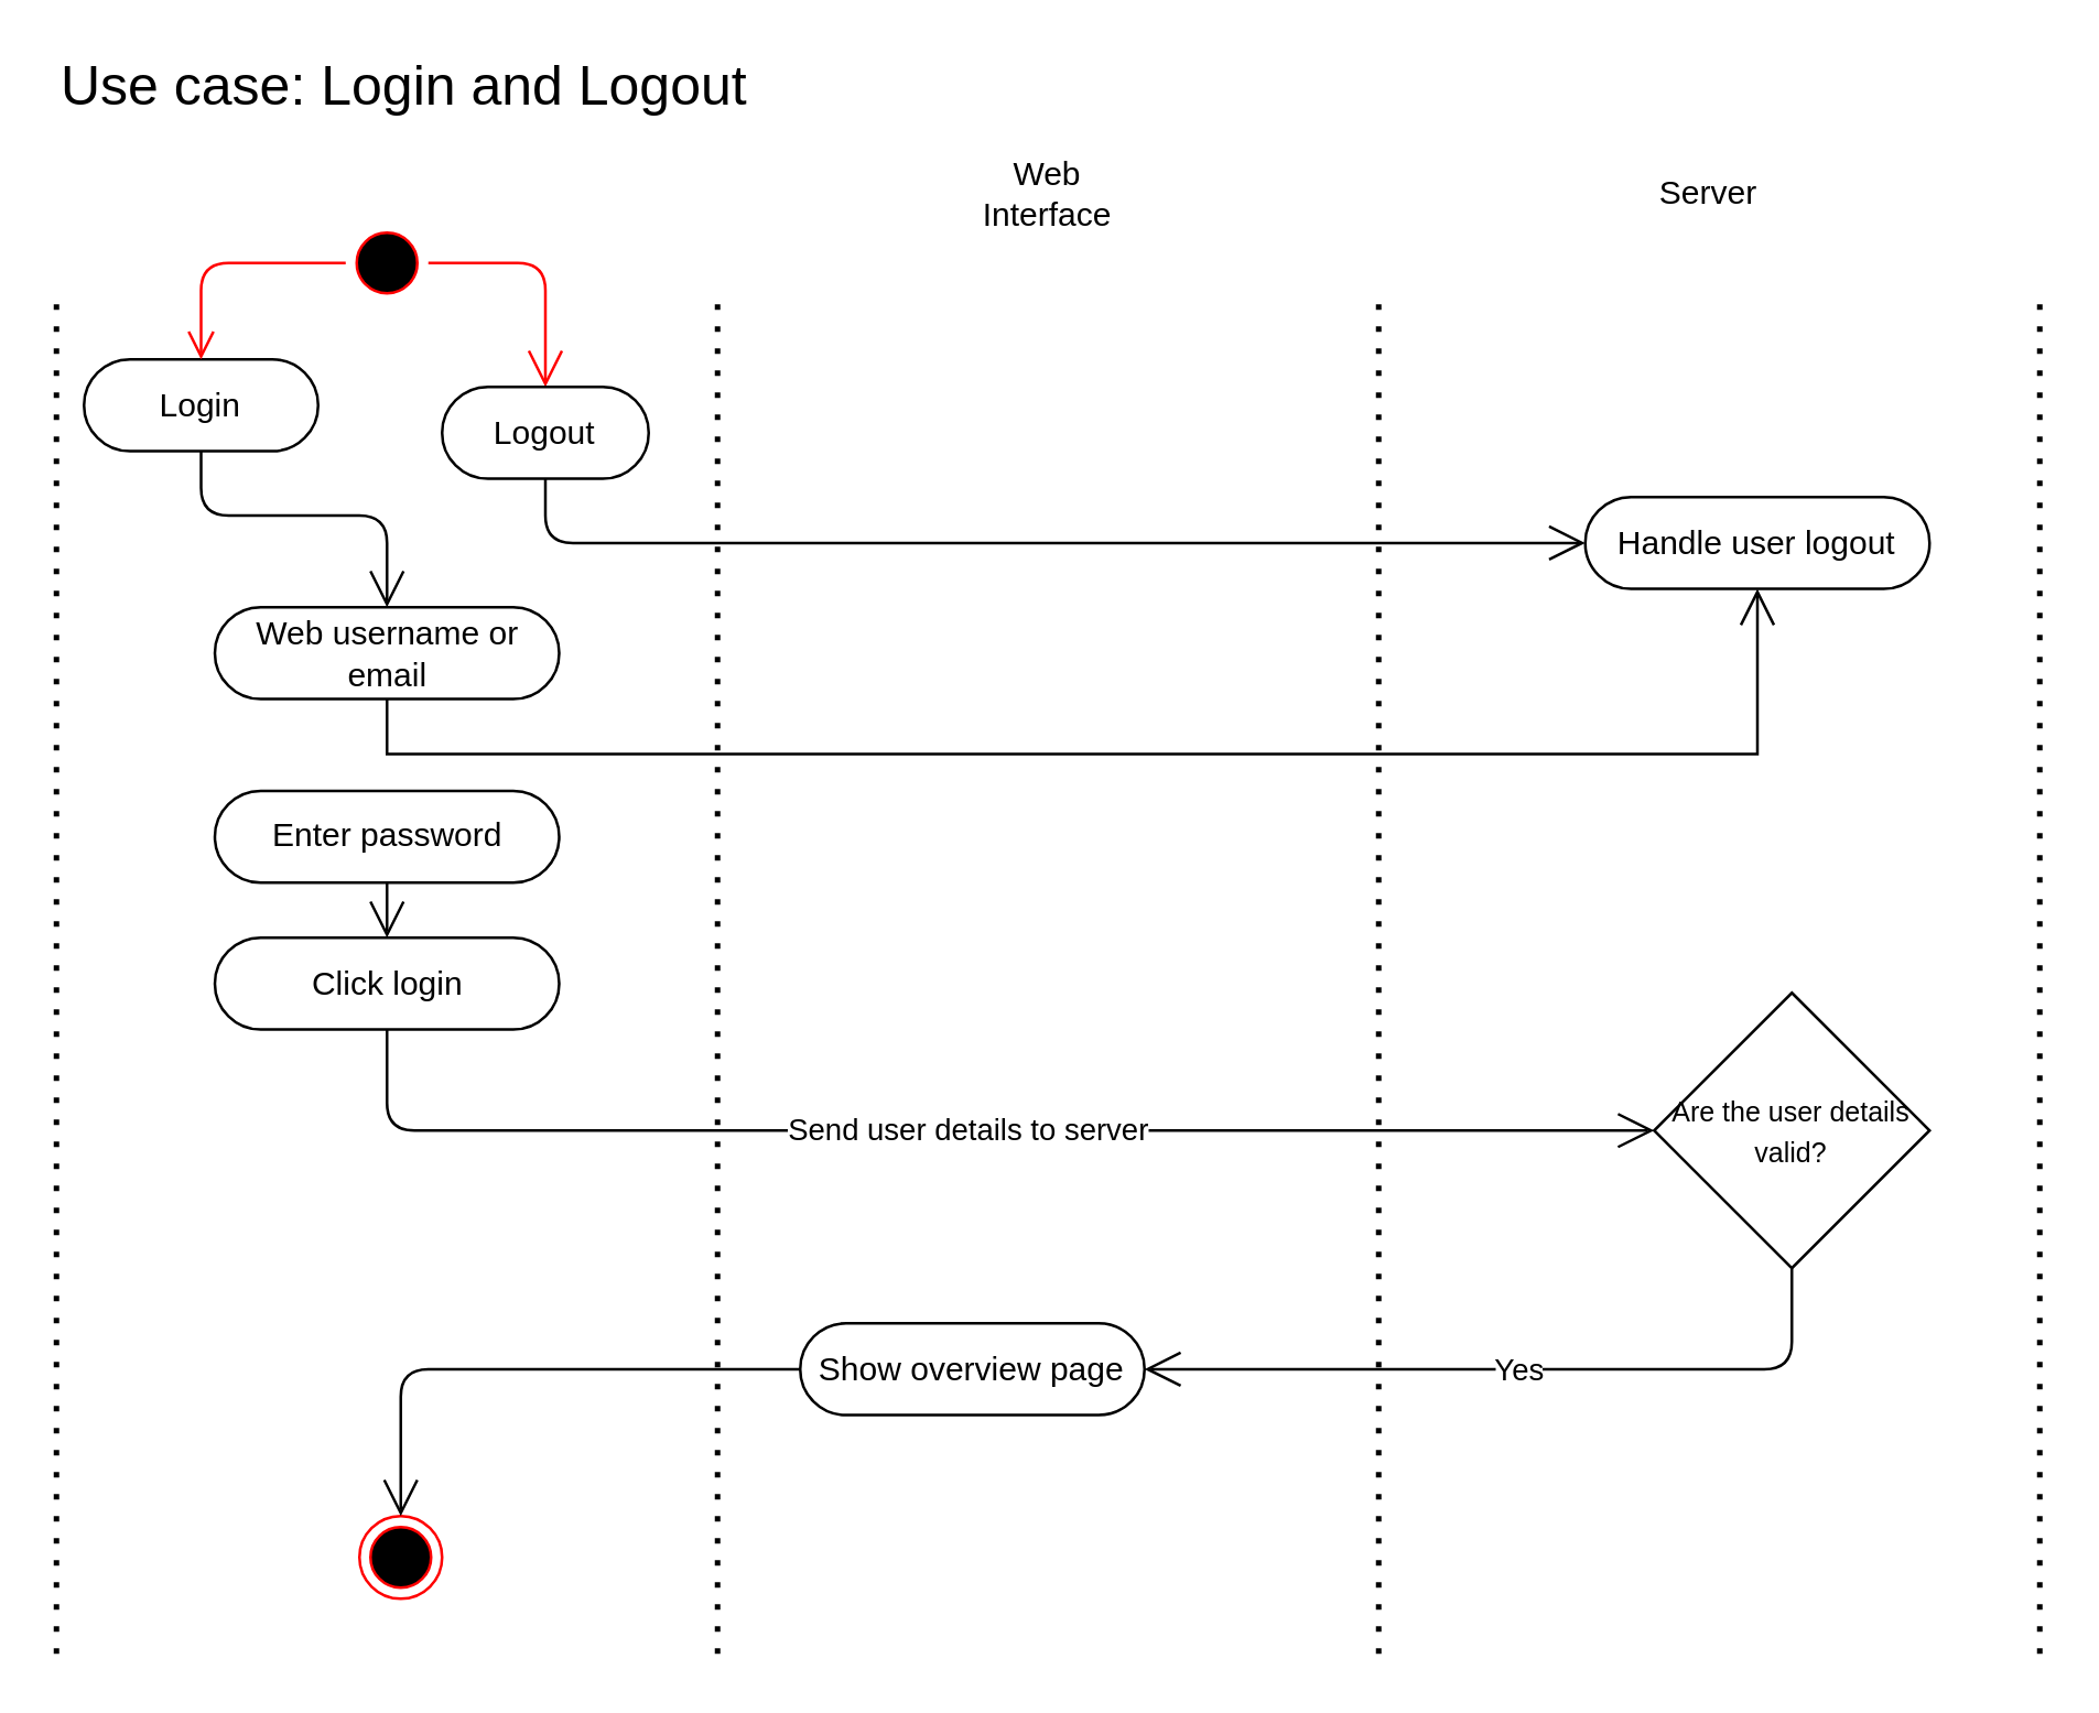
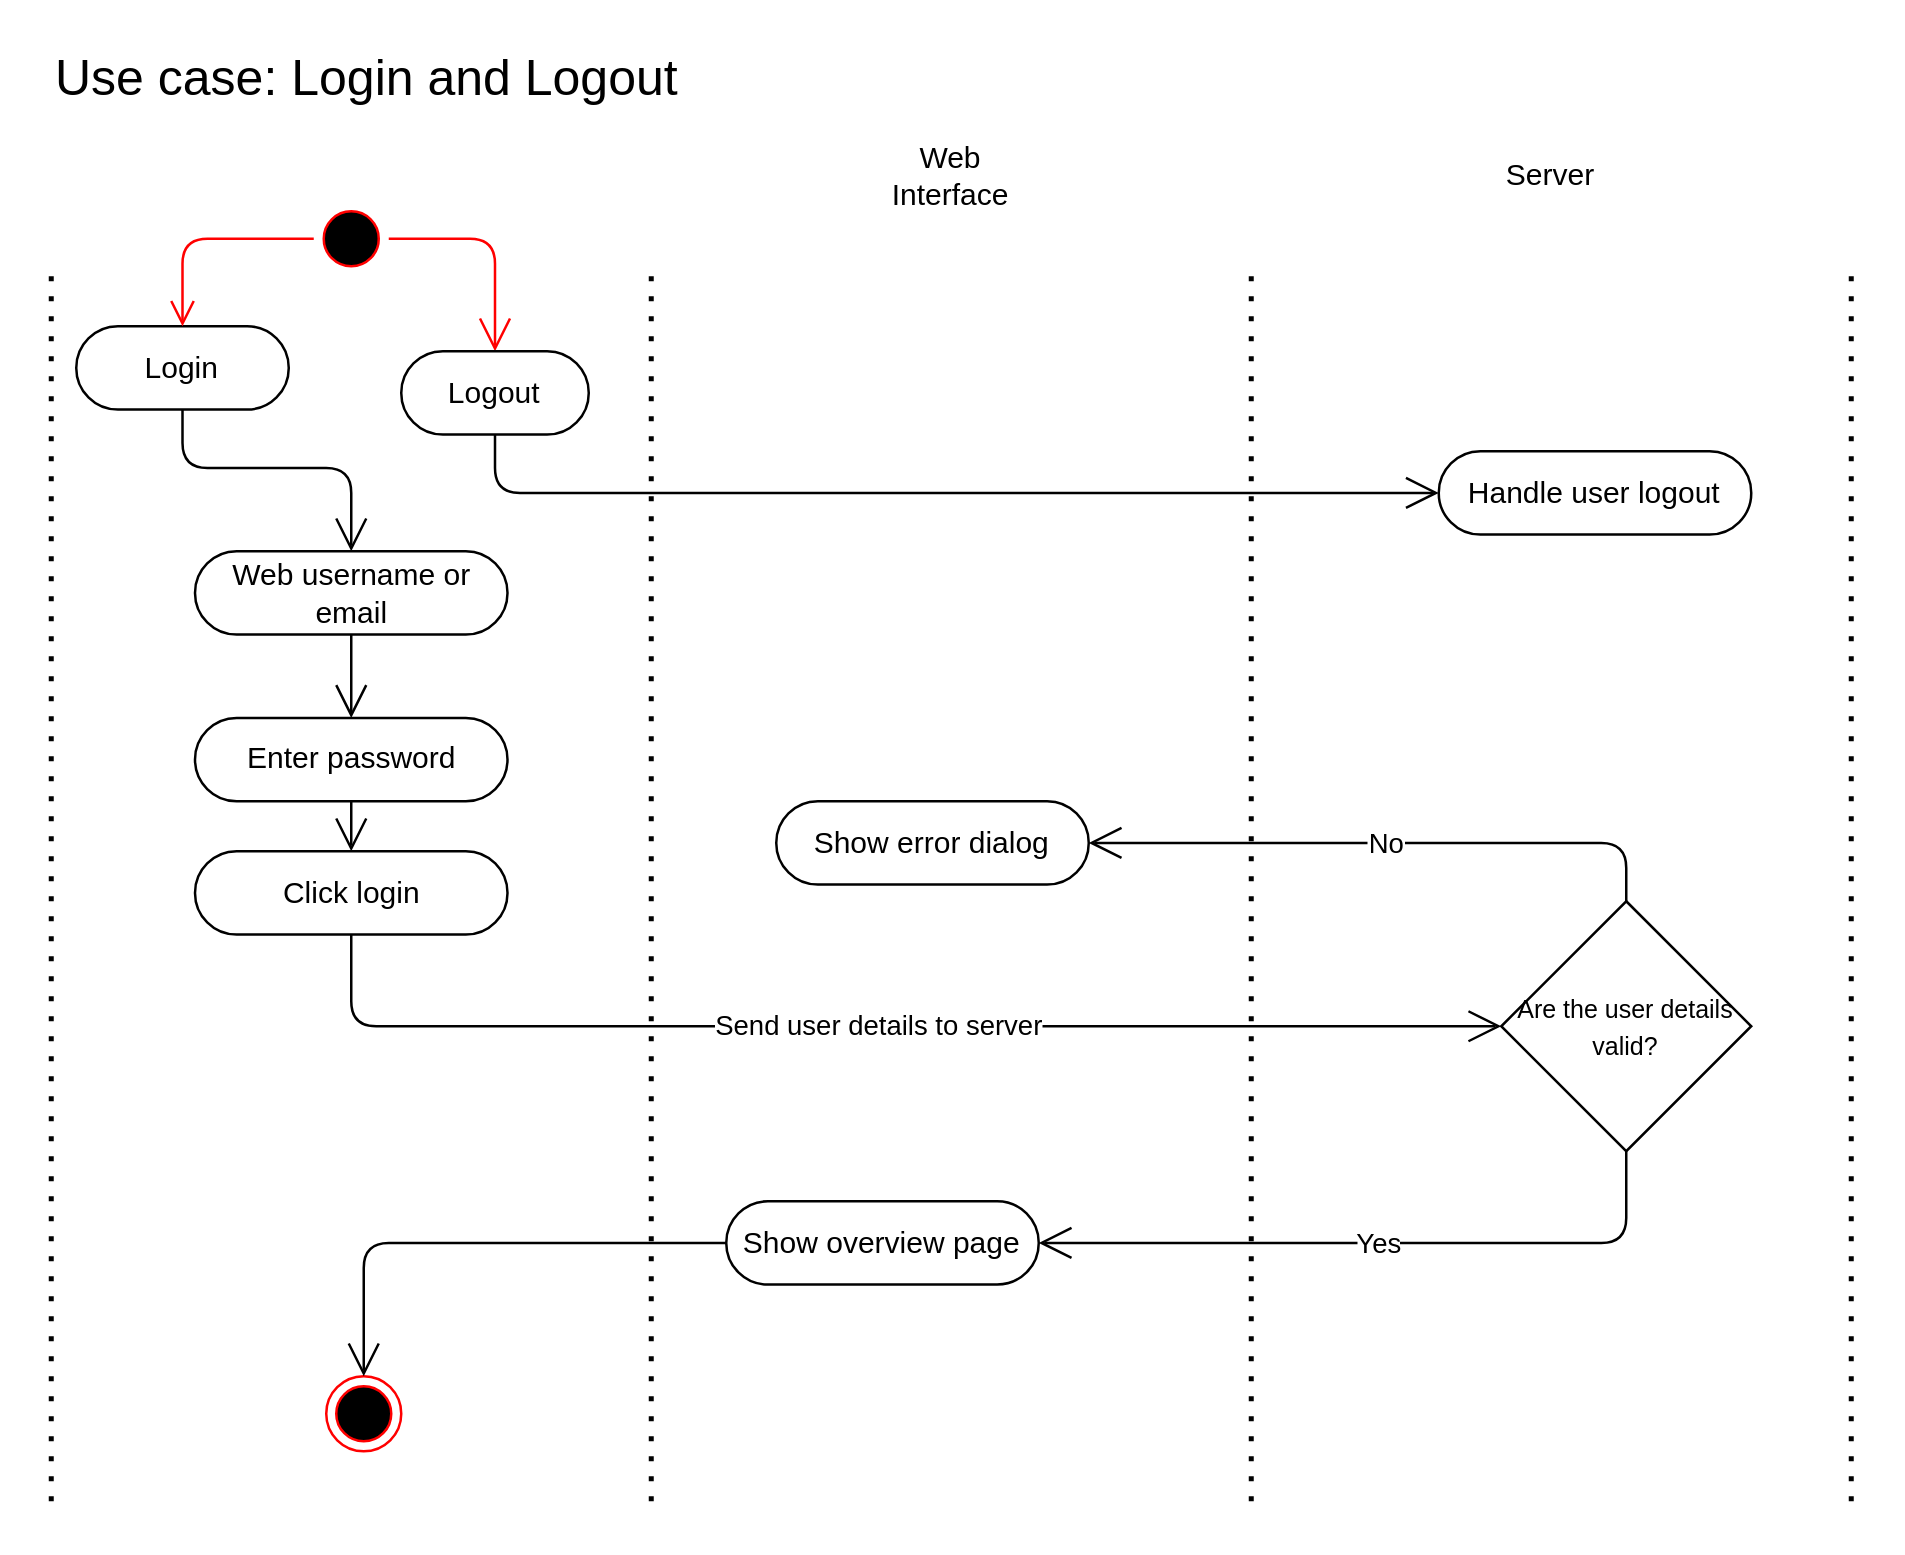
  <mxCell id="0" />
  <mxCell id="1" parent="0" />
  <mxCell id="2" value="" style="endArrow=none;dashed=1;html=1;dashPattern=1 3;strokeWidth=2;" parent="1" edge="1"><mxGeometry width="50" height="50" relative="1" as="geometry"><mxPoint x="260" y="600" as="sourcePoint" /><mxPoint x="260" y="110" as="targetPoint" /></mxGeometry></mxCell>
  <mxCell id="3" value="" style="endArrow=none;dashed=1;html=1;dashPattern=1 3;strokeWidth=2;" parent="1" edge="1"><mxGeometry width="50" height="50" relative="1" as="geometry"><mxPoint x="500" y="600" as="sourcePoint" /><mxPoint x="500" y="110" as="targetPoint" /></mxGeometry></mxCell>
  <mxCell id="4" value="" style="endArrow=none;dashed=1;html=1;dashPattern=1 3;strokeWidth=2;" parent="1" edge="1"><mxGeometry width="50" height="50" relative="1" as="geometry"><mxPoint x="740" y="600" as="sourcePoint" /><mxPoint x="740" y="110" as="targetPoint" /></mxGeometry></mxCell>
  <mxCell id="5" value="" style="endArrow=none;dashed=1;html=1;dashPattern=1 3;strokeWidth=2;" parent="1" edge="1"><mxGeometry width="50" height="50" relative="1" as="geometry"><mxPoint x="20" y="600" as="sourcePoint" /><mxPoint x="20" y="110" as="targetPoint" /></mxGeometry></mxCell>
  <mxCell id="6" value="Web Interface" style="text;html=1;strokeColor=none;fillColor=none;align=center;verticalAlign=middle;whiteSpace=wrap;rounded=0;" parent="1" vertex="1"><mxGeometry x="360" y="60" width="40" height="20" as="geometry" /></mxCell>
  <mxCell id="7" value="Server" style="text;html=1;strokeColor=none;fillColor=none;align=center;verticalAlign=middle;whiteSpace=wrap;rounded=0;" parent="1" vertex="1"><mxGeometry x="600" y="60" width="40" height="20" as="geometry" /></mxCell>
  <mxCell id="8" style="edgeStyle=orthogonalEdgeStyle;rounded=1;orthogonalLoop=1;jettySize=auto;html=1;exitX=0.5;exitY=1;exitDx=0;exitDy=0;entryX=0.5;entryY=0;entryDx=0;entryDy=0;startArrow=none;startFill=0;endArrow=open;endFill=0;endSize=11;" edge="1" parent="1" source="9" target="11"><mxGeometry relative="1" as="geometry" /></mxCell>
  <mxCell id="9" value="Login" style="rounded=1;whiteSpace=wrap;html=1;arcSize=50;fillColor=none;" parent="1" vertex="1"><mxGeometry x="30" y="130" width="85" height="33.33" as="geometry" /></mxCell>
- <mxCell id="10" style="edgeStyle=orthogonalEdgeStyle;rounded=0;orthogonalLoop=1;jettySize=auto;html=1;exitX=0.5;exitY=1;exitDx=0;exitDy=0;startArrow=none;startFill=0;endArrow=open;endFill=0;endSize=11;" edge="1" parent="1" source="11" target="22"><mxGeometry relative="1" as="geometry" /></mxCell>
+ <mxCell id="10" style="edgeStyle=orthogonalEdgeStyle;rounded=0;orthogonalLoop=1;jettySize=auto;html=1;exitX=0.5;exitY=1;exitDx=0;exitDy=0;entryX=0.5;entryY=0;entryDx=0;entryDy=0;startArrow=none;startFill=0;endArrow=open;endFill=0;endSize=11;" edge="1" parent="1" source="11" target="24"><mxGeometry relative="1" as="geometry" /></mxCell>
  <mxCell id="11" value="Web username or email" style="rounded=1;whiteSpace=wrap;html=1;arcSize=50;fillColor=none;" parent="1" vertex="1"><mxGeometry x="77.5" y="220" width="125" height="33.33" as="geometry" /></mxCell>
  <mxCell id="12" value="" style="ellipse;html=1;shape=endState;fillColor=#000000;strokeColor=#ff0000;" parent="1" vertex="1"><mxGeometry x="130" y="550" width="30" height="30" as="geometry" /></mxCell>
  <mxCell id="13" style="edgeStyle=orthogonalEdgeStyle;rounded=1;orthogonalLoop=1;jettySize=auto;html=1;exitX=1;exitY=0.5;exitDx=0;exitDy=0;entryX=0.5;entryY=0;entryDx=0;entryDy=0;startArrow=none;startFill=0;endArrow=open;endFill=0;endSize=11;strokeColor=#FF0000;" edge="1" parent="1" source="14" target="21"><mxGeometry relative="1" as="geometry" /></mxCell>
  <mxCell id="14" value="" style="ellipse;html=1;shape=startState;fillColor=#000000;strokeColor=#ff0000;" parent="1" vertex="1"><mxGeometry x="125" y="80" width="30" height="30" as="geometry" /></mxCell>
  <mxCell id="15" value="" style="edgeStyle=orthogonalEdgeStyle;html=1;verticalAlign=bottom;endArrow=open;endSize=8;strokeColor=#ff0000;entryX=0.5;entryY=0;entryDx=0;entryDy=0;rounded=1;" parent="1" source="14" target="9" edge="1"><mxGeometry relative="1" as="geometry"><mxPoint x="140" y="120" as="targetPoint" /></mxGeometry></mxCell>
  <mxCell id="16" value="Use case: Login and Logout" style="text;html=1;strokeColor=none;fillColor=none;align=left;verticalAlign=middle;whiteSpace=wrap;rounded=0;fontSize=20;" parent="1" vertex="1"><mxGeometry x="20" y="20" width="297" height="20" as="geometry" /></mxCell>
+ <mxCell id="17" value="Show error dialog" style="rounded=1;whiteSpace=wrap;html=1;arcSize=50;fillColor=none;" parent="1" vertex="1"><mxGeometry x="310" y="320" width="125" height="33.33" as="geometry" /></mxCell>
  <mxCell id="18" style="edgeStyle=orthogonalEdgeStyle;rounded=1;orthogonalLoop=1;jettySize=auto;html=1;exitX=0;exitY=0.5;exitDx=0;exitDy=0;entryX=0.5;entryY=0;entryDx=0;entryDy=0;startArrow=none;startFill=0;endArrow=open;endFill=0;endSize=11;" edge="1" parent="1" source="19" target="12"><mxGeometry relative="1" as="geometry" /></mxCell>
  <mxCell id="19" value="Show overview page" style="rounded=1;whiteSpace=wrap;html=1;arcSize=50;fillColor=none;" vertex="1" parent="1"><mxGeometry x="290" y="480" width="125" height="33.33" as="geometry" /></mxCell>
  <mxCell id="20" style="edgeStyle=orthogonalEdgeStyle;rounded=1;orthogonalLoop=1;jettySize=auto;html=1;exitX=0.5;exitY=1;exitDx=0;exitDy=0;entryX=0;entryY=0.5;entryDx=0;entryDy=0;startArrow=none;startFill=0;endArrow=open;endFill=0;endSize=11;" edge="1" parent="1" source="21" target="22"><mxGeometry relative="1" as="geometry" /></mxCell>
  <mxCell id="21" value="Logout" style="rounded=1;whiteSpace=wrap;html=1;arcSize=50;fillColor=none;" vertex="1" parent="1"><mxGeometry x="160" y="140" width="75" height="33.33" as="geometry" /></mxCell>
  <mxCell id="22" value="Handle user logout" style="rounded=1;whiteSpace=wrap;html=1;arcSize=50;fillColor=none;" vertex="1" parent="1"><mxGeometry x="575" y="180" width="125" height="33.33" as="geometry" /></mxCell>
  <mxCell id="23" style="edgeStyle=orthogonalEdgeStyle;rounded=0;orthogonalLoop=1;jettySize=auto;html=1;exitX=0.5;exitY=1;exitDx=0;exitDy=0;entryX=0.5;entryY=0;entryDx=0;entryDy=0;startArrow=none;startFill=0;endArrow=open;endFill=0;endSize=11;" edge="1" parent="1" source="24" target="26"><mxGeometry relative="1" as="geometry" /></mxCell>
  <mxCell id="24" value="Enter password" style="rounded=1;whiteSpace=wrap;html=1;arcSize=50;fillColor=none;" vertex="1" parent="1"><mxGeometry x="77.5" y="286.67" width="125" height="33.33" as="geometry" /></mxCell>
  <mxCell id="25" value="Send user details to server" style="edgeStyle=orthogonalEdgeStyle;rounded=1;orthogonalLoop=1;jettySize=auto;html=1;exitX=0.5;exitY=1;exitDx=0;exitDy=0;entryX=0;entryY=0.5;entryDx=0;entryDy=0;startArrow=none;startFill=0;endArrow=open;endFill=0;endSize=11;" edge="1" parent="1" source="26" target="29"><mxGeometry relative="1" as="geometry" /></mxCell>
  <mxCell id="26" value="Click login" style="rounded=1;whiteSpace=wrap;html=1;arcSize=50;fillColor=none;" vertex="1" parent="1"><mxGeometry x="77.5" y="340" width="125" height="33.33" as="geometry" /></mxCell>
  <mxCell id="27" value="Yes" style="edgeStyle=orthogonalEdgeStyle;rounded=1;orthogonalLoop=1;jettySize=auto;html=1;exitX=0.5;exitY=1;exitDx=0;exitDy=0;entryX=1;entryY=0.5;entryDx=0;entryDy=0;startArrow=none;startFill=0;endArrow=open;endFill=0;endSize=11;" edge="1" parent="1" source="29" target="19"><mxGeometry relative="1" as="geometry" /></mxCell>
+ <mxCell id="28" value="No" style="edgeStyle=orthogonalEdgeStyle;rounded=1;orthogonalLoop=1;jettySize=auto;html=1;exitX=0.5;exitY=0;exitDx=0;exitDy=0;entryX=1;entryY=0.5;entryDx=0;entryDy=0;startArrow=none;startFill=0;endArrow=open;endFill=0;endSize=11;" edge="1" parent="1" source="29" target="17"><mxGeometry relative="1" as="geometry" /></mxCell>
  <mxCell id="29" value="&lt;font style=&quot;font-size: 10px&quot;&gt;Are the user details valid?&lt;/font&gt;" style="rhombus;whiteSpace=wrap;html=1;" vertex="1" parent="1"><mxGeometry x="600" y="360" width="100" height="100" as="geometry" /></mxCell>
